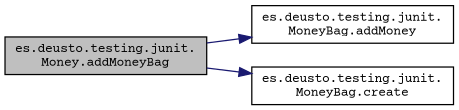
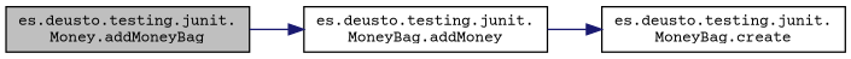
  digraph {
    fontname="Courier Prime"
    rankdir=LR
    node [color=black fillcolor=white fontname="Courier Prime" fontsize=10 shape=record style=filled]
    edge [color=midnightblue fontname="Courier Prime" fontsize=10 labelfontname=Helvetica labelfontsize=10 style=solid]
    n1 [fillcolor=grey75 fontcolor=black height=0.2 label="es.deusto.testing.junit.\lMoney.addMoneyBag" width=0.4]
    n2 [height=0.2 label="es.deusto.testing.junit.\lMoneyBag.addMoney" width=0.4]
    n3 [height=0.2 label="es.deusto.testing.junit.\lMoneyBag.create" width=0.4]
    n1 -> n2
-   n1 -> n3
+   n2 -> n3
  }
